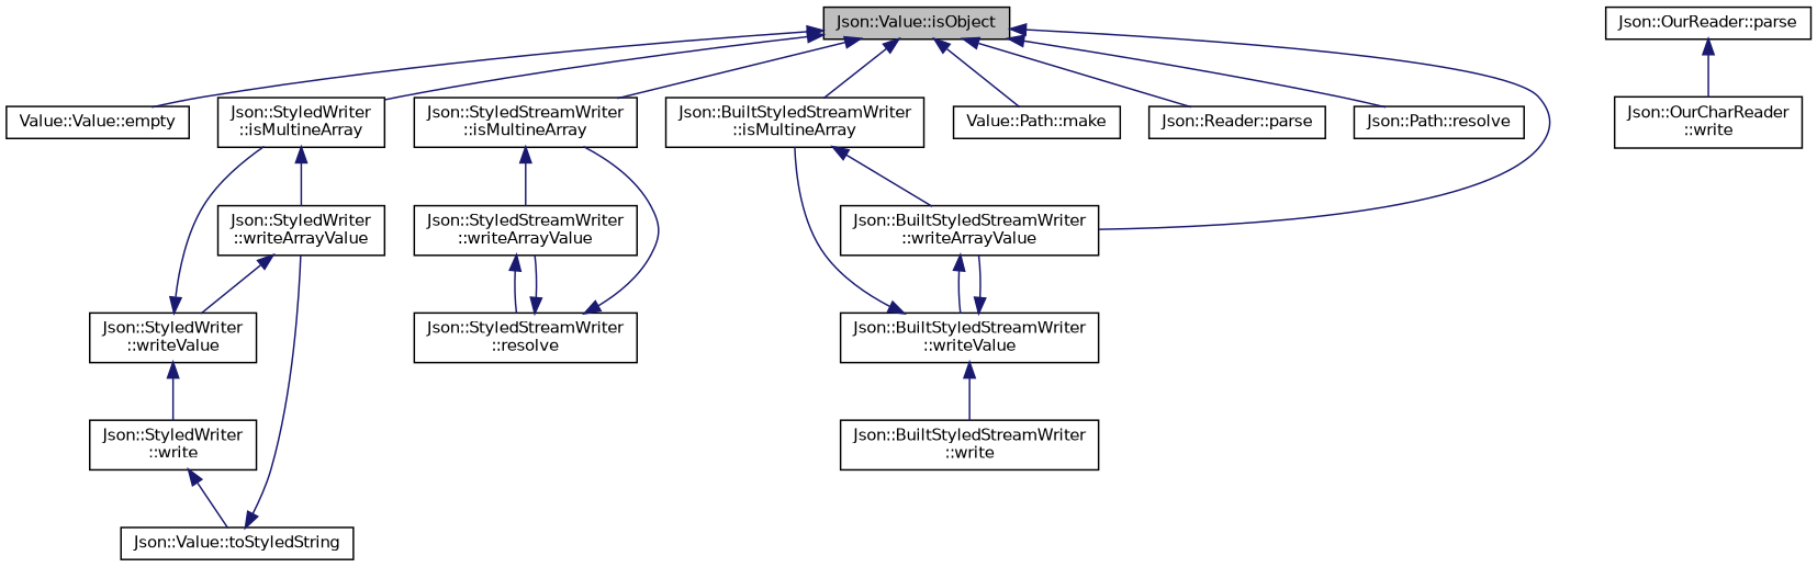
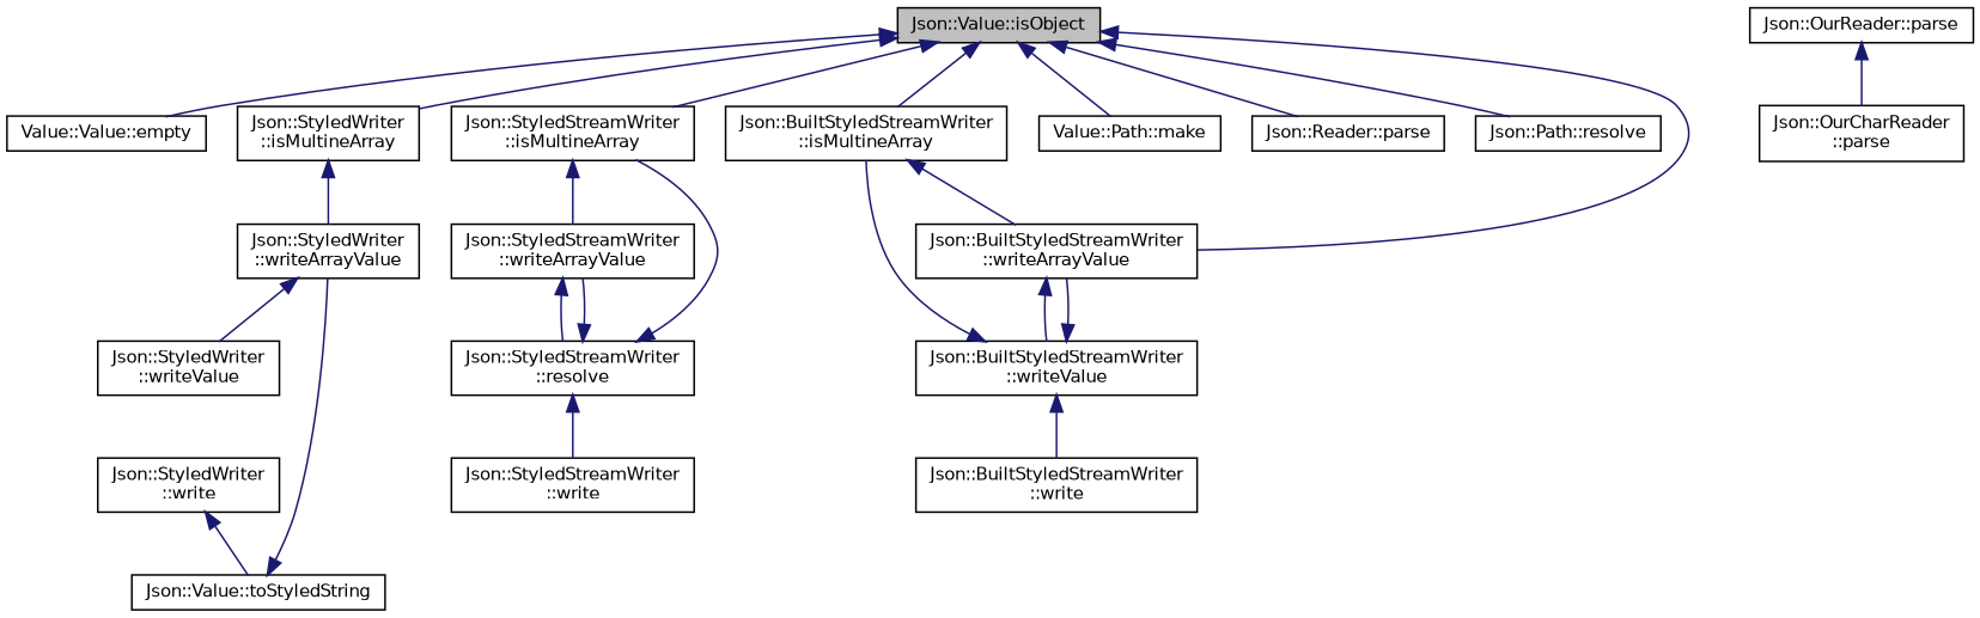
  digraph {
    rankdir=TB
    node [color=black fillcolor=white fontname=Helvetica fontsize=10 shape=record style=filled]
    edge [color=midnightblue dir=back fontname=Helvetica fontsize=10 labelfontname=Helvetica labelfontsize=10 style=solid]
    n1 [fillcolor=grey75 fontcolor=black height=0.2 label="Json::Value::isObject" width=0.4]
    n2 [height=0.2 label="Value::Value::empty" width=0.4]
    n3 [height=0.2 label="Json::StyledWriter\l::isMultineArray" width=0.4]
    n4 [height=0.2 label="Json::StyledStreamWriter\l::isMultineArray" width=0.4]
    n5 [height=0.2 label="Json::BuiltStyledStreamWriter\l::isMultineArray" width=0.4]
    n6 [height=0.2 label="Value::Path::make" width=0.4]
    n7 [height=0.2 label="Json::Reader::parse" width=0.4]
    n8 [height=0.2 label="Json::Path::resolve" width=0.4]
    n9 [height=0.2 label="Json::BuiltStyledStreamWriter\l::writeArrayValue" width=0.4]
    n10 [height=0.2 label="Json::StyledWriter\l::writeArrayValue" width=0.4]
    n11 [height=0.2 label="Json::StyledStreamWriter\l::writeArrayValue" width=0.4]
    n12 [height=0.2 label="Json::OurReader::parse" width=0.4]
-   n13 [height=0.2 label="Json::OurCharReader\l::write" width=0.4]
+   n13 [height=0.2 label="Json::OurCharReader\l::parse" width=0.4]
    n14 [height=0.2 label="Json::StyledWriter\l::writeValue" width=0.4]
    n15 [height=0.2 label="Json::StyledWriter\l::write" width=0.4]
    n16 [height=0.2 label="Json::Value::toStyledString" width=0.4]
    n17 [height=0.2 label="Json::StyledStreamWriter\l::resolve" width=0.4]
+   n18 [height=0.2 label="Json::StyledStreamWriter\l::write" width=0.4]
    n19 [height=0.2 label="Json::BuiltStyledStreamWriter\l::writeValue" width=0.4]
    n20 [height=0.2 label="Json::BuiltStyledStreamWriter\l::write" width=0.4]
    n1 -> n2
    n1 -> n3
    n1 -> n4
    n1 -> n5
    n1 -> n6
    n1 -> n7
    n1 -> n8
    n1 -> n9
    n3 -> n10
    n4 -> n11
    n5 -> n9
    n9 -> n19
    n10 -> n14
    n11 -> n17
    n12 -> n13
-   n14 -> n3
-   n14 -> n15
    n15 -> n16
    n16 -> n10
    n17 -> n4
    n17 -> n11
+   n17 -> n18
    n19 -> n5
    n19 -> n9
    n19 -> n20
  }
